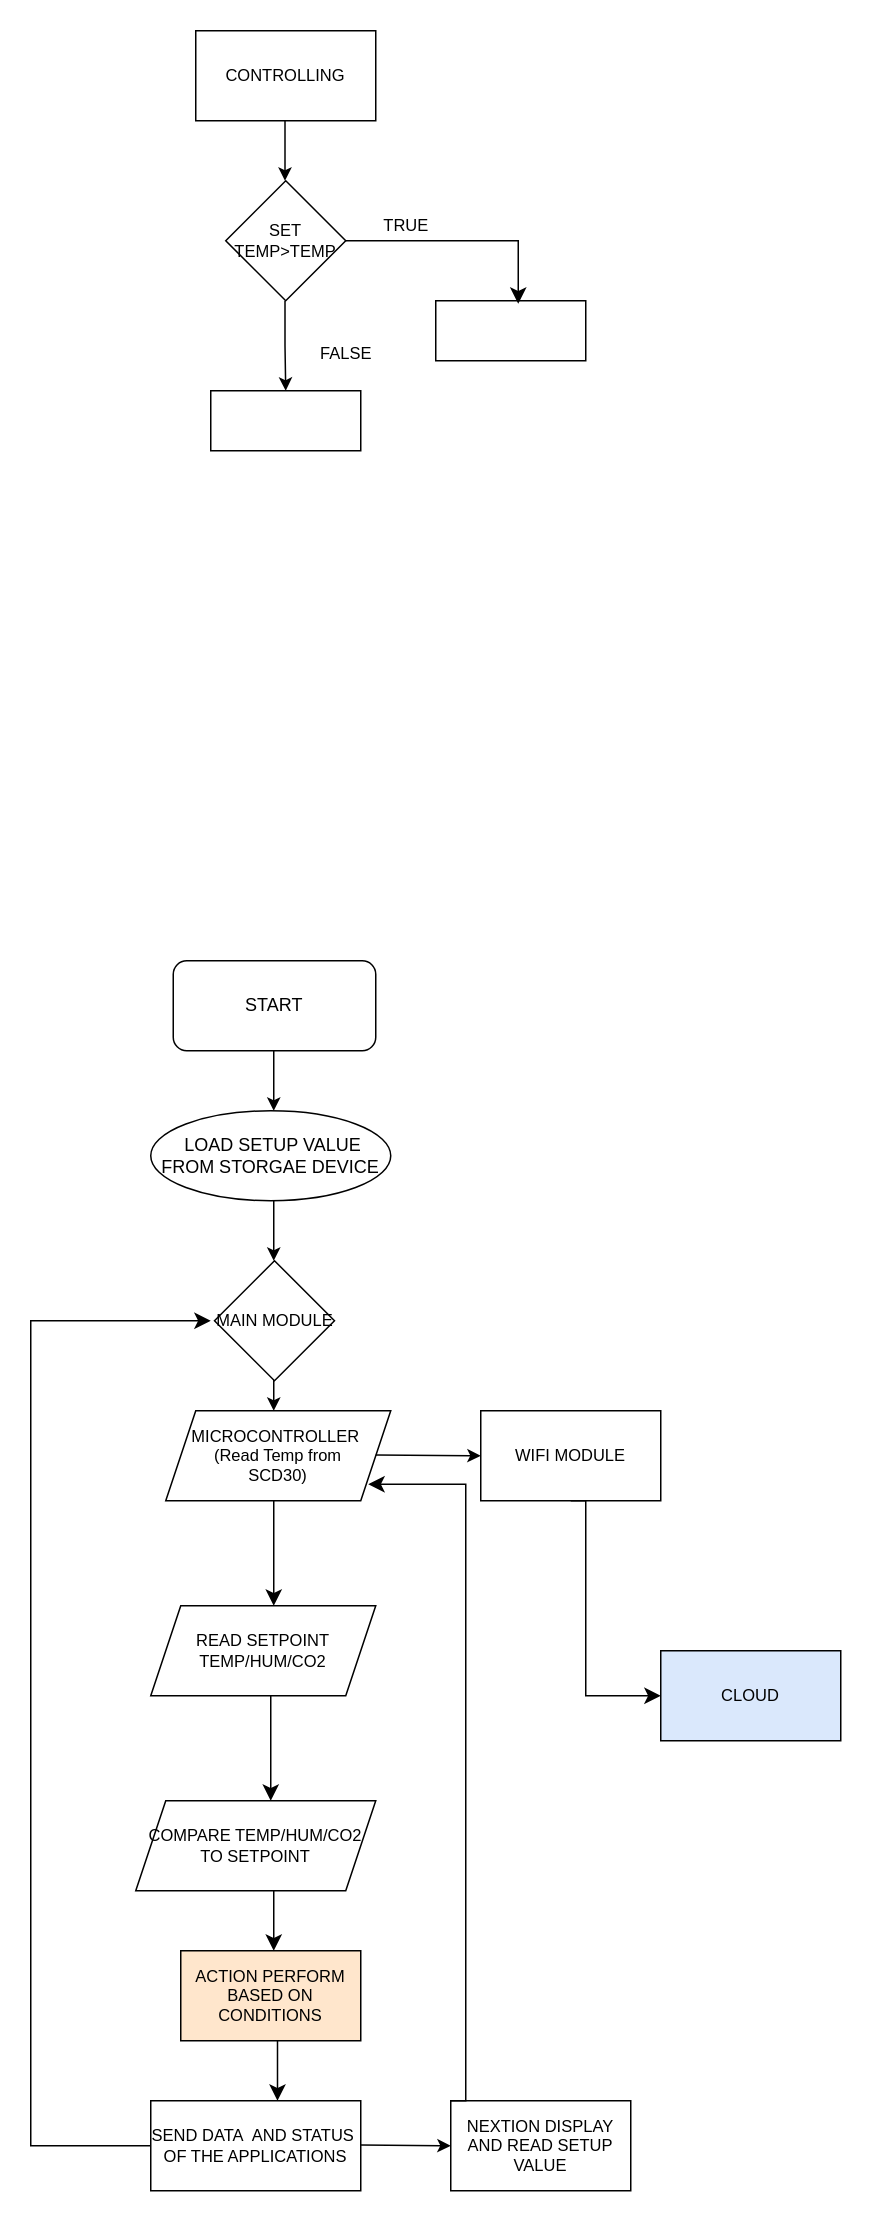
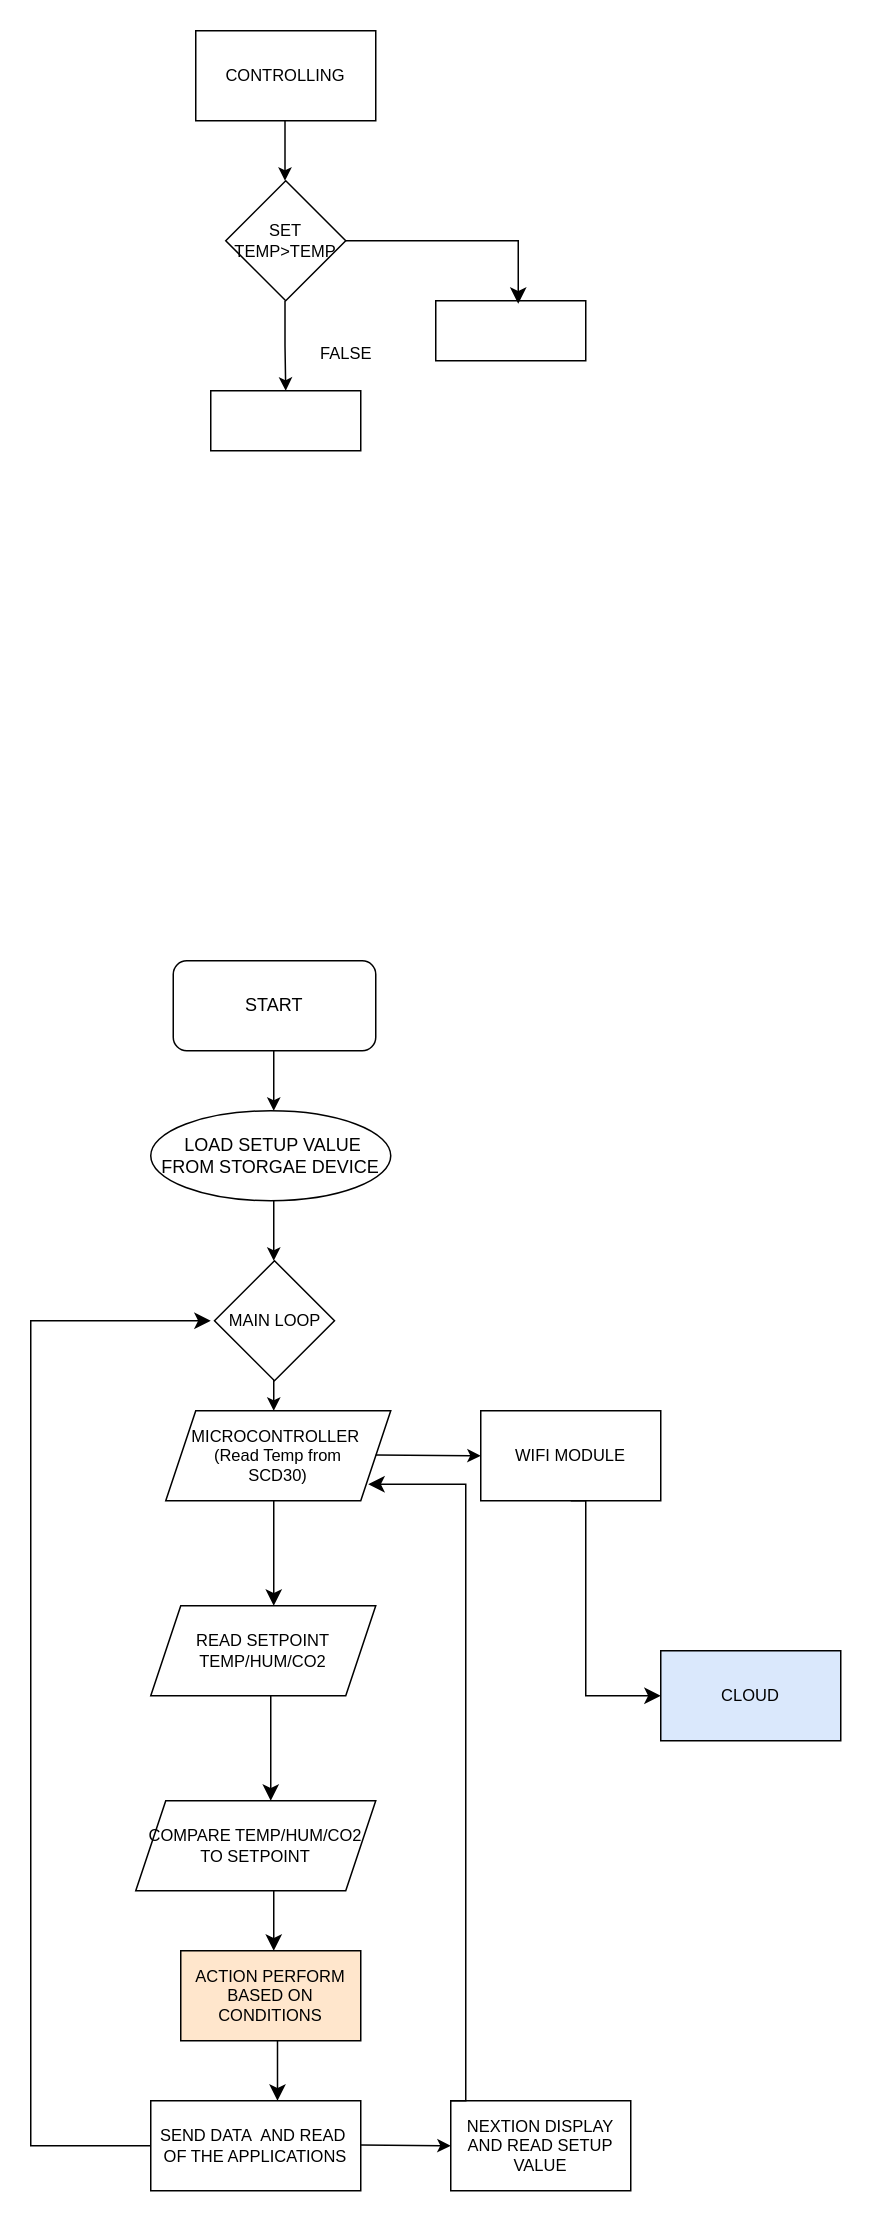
  <mxCell id="0" />
  <mxCell id="1" parent="0" />
  <mxCell id="2" value="" style="endArrow=classic;html=1;rounded=0;" parent="1" edge="1"><mxGeometry width="50" height="50" relative="1" as="geometry"><mxPoint x="182" y="700" as="sourcePoint" /><mxPoint x="182" y="740" as="targetPoint" /><Array as="points"><mxPoint x="182" y="730" /></Array></mxGeometry></mxCell>
  <mxCell id="3" value="" style="endArrow=classic;html=1;rounded=0;" parent="1" edge="1"><mxGeometry width="50" height="50" relative="1" as="geometry"><mxPoint x="182" y="800" as="sourcePoint" /><mxPoint x="182" y="840" as="targetPoint" /><Array as="points"><mxPoint x="182" y="830" /></Array></mxGeometry></mxCell>
  <mxCell id="4" value="START" style="rounded=1;whiteSpace=wrap;html=1;" parent="1" vertex="1"><mxGeometry x="115" y="640" width="135" height="60" as="geometry" /></mxCell>
  <mxCell id="5" value="" style="endArrow=classic;html=1;rounded=0;" parent="1" edge="1"><mxGeometry width="50" height="50" relative="1" as="geometry"><mxPoint x="182" y="900" as="sourcePoint" /><mxPoint x="182" y="940" as="targetPoint" /><Array as="points"><mxPoint x="182" y="930" /></Array></mxGeometry></mxCell>
  <mxCell id="6" value="MICROCONTROLLER&amp;nbsp;&lt;br style=&quot;border-color: var(--border-color); font-size: 12px;&quot;&gt;(Read Temp from&lt;br style=&quot;border-color: var(--border-color);&quot;&gt;SCD30)" style="shape=parallelogram;perimeter=parallelogramPerimeter;whiteSpace=wrap;html=1;fixedSize=1;fontFamily=Helvetica;fontSize=11;fontColor=default;" parent="1" vertex="1"><mxGeometry x="110" y="940" width="150" height="60" as="geometry" /></mxCell>
  <mxCell id="7" value="WIFI MODULE" style="rounded=0;whiteSpace=wrap;html=1;fontFamily=Helvetica;fontSize=11;fontColor=default;" parent="1" vertex="1"><mxGeometry x="320" y="940" width="120" height="60" as="geometry" /></mxCell>
  <mxCell id="8" value="" style="endArrow=classic;html=1;rounded=0;" parent="1" edge="1"><mxGeometry width="50" height="50" relative="1" as="geometry"><mxPoint x="250" y="969.5" as="sourcePoint" /><mxPoint x="320" y="970" as="targetPoint" /><Array as="points"><mxPoint x="250" y="969.5" /></Array></mxGeometry></mxCell>
  <mxCell id="9" value="NEXTION DISPLAY&lt;br&gt;AND READ SETUP VALUE" style="rounded=0;whiteSpace=wrap;html=1;fontFamily=Helvetica;fontSize=11;fontColor=default;" parent="1" vertex="1"><mxGeometry x="300" y="1400" width="120" height="60" as="geometry" /></mxCell>
  <mxCell id="10" value="" style="edgeStyle=elbowEdgeStyle;elbow=horizontal;endArrow=classic;html=1;curved=0;rounded=0;endSize=8;startSize=8;labelBackgroundColor=default;strokeColor=default;fontFamily=Helvetica;fontSize=11;fontColor=default;shape=connector;exitX=0.5;exitY=1;exitDx=0;exitDy=0;" parent="1" source="7" edge="1"><mxGeometry width="50" height="50" relative="1" as="geometry"><mxPoint x="370" y="1100" as="sourcePoint" /><mxPoint x="440" y="1130" as="targetPoint" /><Array as="points"><mxPoint x="390" y="1130" /><mxPoint x="370" y="1000" /><mxPoint x="370" y="1210" /><mxPoint x="420" y="910" /></Array></mxGeometry></mxCell>
  <mxCell id="11" value="READ SETPOINT TEMP/HUM/CO2" style="shape=parallelogram;perimeter=parallelogramPerimeter;whiteSpace=wrap;html=1;fixedSize=1;fontFamily=Helvetica;fontSize=11;fontColor=default;" parent="1" vertex="1"><mxGeometry x="100" y="1070" width="150" height="60" as="geometry" /></mxCell>
  <mxCell id="12" value="" style="endArrow=classic;html=1;rounded=0;labelBackgroundColor=default;strokeColor=default;fontFamily=Helvetica;fontSize=11;fontColor=default;startSize=8;endSize=8;shape=connector;curved=0;" parent="1" edge="1"><mxGeometry width="50" height="50" relative="1" as="geometry"><mxPoint x="182" y="1000" as="sourcePoint" /><mxPoint x="182" y="1070" as="targetPoint" /></mxGeometry></mxCell>
  <mxCell id="13" value="COMPARE TEMP/HUM/CO2 TO SETPOINT" style="shape=parallelogram;perimeter=parallelogramPerimeter;whiteSpace=wrap;html=1;fixedSize=1;fontFamily=Helvetica;fontSize=11;fontColor=default;" parent="1" vertex="1"><mxGeometry x="90" y="1200" width="160" height="60" as="geometry" /></mxCell>
  <mxCell id="14" value="" style="endArrow=classic;html=1;rounded=0;labelBackgroundColor=default;strokeColor=default;fontFamily=Helvetica;fontSize=11;fontColor=default;startSize=8;endSize=8;shape=connector;curved=0;" parent="1" edge="1"><mxGeometry width="50" height="50" relative="1" as="geometry"><mxPoint x="180" y="1130" as="sourcePoint" /><mxPoint x="180" y="1200" as="targetPoint" /></mxGeometry></mxCell>
- <mxCell id="15" value="SEND DATA&amp;nbsp; AND STATUS&amp;nbsp;&lt;br&gt;OF THE APPLICATIONS" style="rounded=0;whiteSpace=wrap;html=1;fontFamily=Helvetica;fontSize=11;fontColor=default;" parent="1" vertex="1"><mxGeometry x="100" y="1400" width="140" height="60" as="geometry" /></mxCell>
+ <mxCell id="15" value="SEND DATA&amp;nbsp; AND READ&amp;nbsp;&lt;br&gt;OF THE APPLICATIONS" style="rounded=0;whiteSpace=wrap;html=1;fontFamily=Helvetica;fontSize=11;fontColor=default;" parent="1" vertex="1"><mxGeometry x="100" y="1400" width="140" height="60" as="geometry" /></mxCell>
  <mxCell id="16" value="" style="endArrow=classic;html=1;rounded=0;labelBackgroundColor=default;strokeColor=default;fontFamily=Helvetica;fontSize=11;fontColor=default;startSize=8;endSize=8;shape=connector;curved=0;" parent="1" edge="1"><mxGeometry width="50" height="50" relative="1" as="geometry"><mxPoint x="182" y="1260" as="sourcePoint" /><mxPoint x="182" y="1300" as="targetPoint" /></mxGeometry></mxCell>
  <mxCell id="17" value="" style="endArrow=classic;html=1;rounded=0;" parent="1" edge="1"><mxGeometry width="50" height="50" relative="1" as="geometry"><mxPoint x="240" y="1429.5" as="sourcePoint" /><mxPoint x="300" y="1430" as="targetPoint" /><Array as="points"><mxPoint x="240" y="1429.5" /></Array></mxGeometry></mxCell>
  <mxCell id="18" value="" style="edgeStyle=segmentEdgeStyle;endArrow=classic;html=1;curved=0;rounded=0;endSize=8;startSize=8;exitX=0;exitY=0.5;exitDx=0;exitDy=0;" parent="1" source="15" edge="1"><mxGeometry width="50" height="50" relative="1" as="geometry"><mxPoint x="20" y="1440" as="sourcePoint" /><mxPoint x="140" y="880" as="targetPoint" /><Array as="points"><mxPoint x="20" y="1350" /><mxPoint x="20" y="880" /><mxPoint x="115" y="880" /></Array></mxGeometry></mxCell>
  <mxCell id="19" value="&lt;font style=&quot;font-size: 12px;&quot;&gt;&amp;nbsp;LOAD SETUP VALUE&lt;br&gt;FROM STORGAE DEVICE&lt;br&gt;&lt;/font&gt;" style="ellipse;whiteSpace=wrap;html=1;fontFamily=Helvetica;fontSize=11;fontColor=default;" parent="1" vertex="1"><mxGeometry x="100" y="740" width="160" height="60" as="geometry" /></mxCell>
- <mxCell id="20" value="MAIN MODULE" style="rhombus;whiteSpace=wrap;html=1;fontFamily=Helvetica;fontSize=11;fontColor=default;" parent="1" vertex="1"><mxGeometry x="142.5" y="840" width="80" height="80" as="geometry" /></mxCell>
+ <mxCell id="20" value="MAIN LOOP" style="rhombus;whiteSpace=wrap;html=1;fontFamily=Helvetica;fontSize=11;fontColor=default;" parent="1" vertex="1"><mxGeometry x="142.5" y="840" width="80" height="80" as="geometry" /></mxCell>
  <mxCell id="21" value="CLOUD" style="rounded=0;whiteSpace=wrap;html=1;fontFamily=Helvetica;fontSize=11;fontColor=default;fillColor=#dae8fc;" parent="1" vertex="1"><mxGeometry x="440" y="1100" width="120" height="60" as="geometry" /></mxCell>
  <mxCell id="22" value="ACTION PERFORM BASED ON CONDITIONS" style="rounded=0;whiteSpace=wrap;html=1;fontFamily=Helvetica;fontSize=11;fontColor=default;fillColor=#ffe6cc;" parent="1" vertex="1"><mxGeometry x="120" y="1300" width="120" height="60" as="geometry" /></mxCell>
  <mxCell id="23" value="" style="endArrow=classic;html=1;rounded=0;labelBackgroundColor=default;strokeColor=default;fontFamily=Helvetica;fontSize=11;fontColor=default;startSize=8;endSize=8;shape=connector;curved=0;" parent="1" edge="1"><mxGeometry width="50" height="50" relative="1" as="geometry"><mxPoint x="184.5" y="1360" as="sourcePoint" /><mxPoint x="184.5" y="1400" as="targetPoint" /></mxGeometry></mxCell>
  <mxCell id="24" value="CONTROLLING" style="rounded=0;whiteSpace=wrap;html=1;fontFamily=Helvetica;fontSize=11;fontColor=default;" parent="1" vertex="1"><mxGeometry x="130" y="20" width="120" height="60" as="geometry" /></mxCell>
  <mxCell id="25" value="SET TEMP&amp;gt;TEMP" style="rhombus;whiteSpace=wrap;html=1;fontFamily=Helvetica;fontSize=11;fontColor=default;" parent="1" vertex="1"><mxGeometry x="150" y="120" width="80" height="80" as="geometry" /></mxCell>
  <mxCell id="26" value="" style="endArrow=classic;html=1;rounded=0;" parent="1" edge="1"><mxGeometry width="50" height="50" relative="1" as="geometry"><mxPoint x="189.5" y="80" as="sourcePoint" /><mxPoint x="189.5" y="120" as="targetPoint" /><Array as="points"><mxPoint x="189.5" y="110" /></Array></mxGeometry></mxCell>
  <mxCell id="27" value="" style="rounded=0;whiteSpace=wrap;html=1;fontFamily=Helvetica;fontSize=11;fontColor=default;" parent="1" vertex="1"><mxGeometry x="140" y="260" width="100" height="40" as="geometry" /></mxCell>
  <mxCell id="28" value="" style="rounded=0;whiteSpace=wrap;html=1;fontFamily=Helvetica;fontSize=11;fontColor=default;" parent="1" vertex="1"><mxGeometry x="290" y="200" width="100" height="40" as="geometry" /></mxCell>
  <mxCell id="29" value="" style="endArrow=classic;html=1;rounded=0;entryX=0.5;entryY=0;entryDx=0;entryDy=0;" parent="1" target="27" edge="1"><mxGeometry width="50" height="50" relative="1" as="geometry"><mxPoint x="189.5" y="200" as="sourcePoint" /><mxPoint x="189.5" y="240" as="targetPoint" /><Array as="points"><mxPoint x="189.5" y="230" /></Array></mxGeometry></mxCell>
  <mxCell id="30" value="" style="edgeStyle=segmentEdgeStyle;endArrow=classic;html=1;curved=0;rounded=0;endSize=8;startSize=8;labelBackgroundColor=default;strokeColor=default;fontFamily=Helvetica;fontSize=11;fontColor=default;shape=connector;entryX=0.25;entryY=0;entryDx=0;entryDy=0;exitX=1;exitY=0.5;exitDx=0;exitDy=0;" parent="1" source="25" edge="1"><mxGeometry width="50" height="50" relative="1" as="geometry"><mxPoint x="260" y="140" as="sourcePoint" /><mxPoint x="345" y="202" as="targetPoint" /><Array as="points"><mxPoint x="345" y="160" /></Array></mxGeometry></mxCell>
- <mxCell id="31" value="TRUE" style="text;html=1;align=center;verticalAlign=middle;resizable=0;points=[];autosize=1;strokeColor=none;fillColor=none;fontSize=11;fontFamily=Helvetica;fontColor=default;" parent="1" vertex="1"><mxGeometry x="245" y="135" width="50" height="30" as="geometry" /></mxCell>
  <mxCell id="32" value="FALSE" style="text;html=1;align=center;verticalAlign=middle;resizable=0;points=[];autosize=1;strokeColor=none;fillColor=none;fontSize=11;fontFamily=Helvetica;fontColor=default;" parent="1" vertex="1"><mxGeometry x="200" y="220" width="60" height="30" as="geometry" /></mxCell>
  <mxCell id="33" value="" style="edgeStyle=elbowEdgeStyle;elbow=horizontal;endArrow=classic;html=1;curved=0;rounded=0;endSize=8;startSize=8;exitX=0;exitY=0;exitDx=0;exitDy=0;" parent="1" source="9" edge="1"><mxGeometry width="50" height="50" relative="1" as="geometry"><mxPoint x="270" y="1200" as="sourcePoint" /><mxPoint x="245" y="989" as="targetPoint" /><Array as="points"><mxPoint x="310" y="1060" /><mxPoint x="310" y="1000" /></Array></mxGeometry></mxCell>
